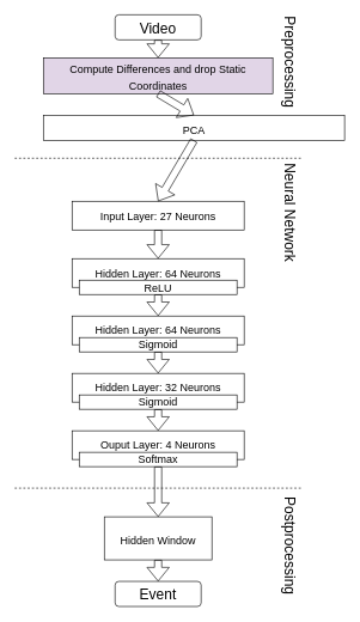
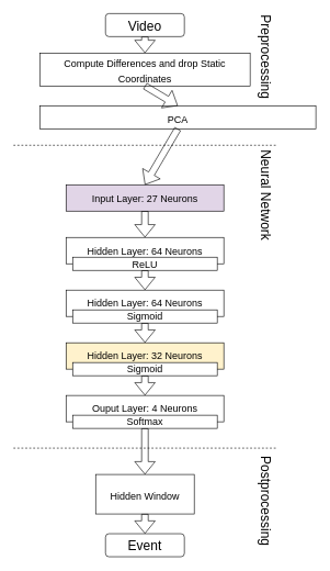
  <mxCell id="0" />
  <mxCell id="1" parent="0" />
  <mxCell id="2" value="&lt;font style=&quot;font-size: 15px&quot;&gt;Hidden Layer: 64 Neurons&lt;/font&gt;" style="rounded=0;whiteSpace=wrap;html=1;rotation=0;" vertex="1" parent="1"><mxGeometry x="100" y="360" width="240" height="40" as="geometry" /></mxCell>
- <mxCell id="3" value="&lt;font style=&quot;font-size: 15px&quot;&gt;Input Layer: 27 Neurons&lt;/font&gt;" style="rounded=0;whiteSpace=wrap;html=1;rotation=0;" vertex="1" parent="1"><mxGeometry x="100" y="280" width="240" height="40" as="geometry" /></mxCell>
+ <mxCell id="3" value="&lt;font style=&quot;font-size: 15px&quot;&gt;Input Layer: 27 Neurons&lt;/font&gt;" style="rounded=0;whiteSpace=wrap;html=1;rotation=0;fillColor=#e1d5e7;" vertex="1" parent="1"><mxGeometry x="100" y="280" width="240" height="40" as="geometry" /></mxCell>
  <mxCell id="4" value="&lt;font style=&quot;font-size: 15px&quot;&gt;Hidden Layer: 64 Neurons&lt;/font&gt;" style="rounded=0;whiteSpace=wrap;html=1;rotation=0;" vertex="1" parent="1"><mxGeometry x="100" y="440" width="240" height="40" as="geometry" /></mxCell>
- <mxCell id="5" value="&lt;font style=&quot;font-size: 15px&quot;&gt;Hidden Layer: 32 Neurons&lt;/font&gt;" style="rounded=0;whiteSpace=wrap;html=1;rotation=0;" vertex="1" parent="1"><mxGeometry x="100" y="520" width="240" height="40" as="geometry" /></mxCell>
+ <mxCell id="5" value="&lt;font style=&quot;font-size: 15px&quot;&gt;Hidden Layer: 32 Neurons&lt;/font&gt;" style="rounded=0;whiteSpace=wrap;html=1;rotation=0;fillColor=#fff2cc;" vertex="1" parent="1"><mxGeometry x="100" y="520" width="240" height="40" as="geometry" /></mxCell>
  <mxCell id="6" value="" style="endArrow=none;dashed=1;html=1;rounded=1;" edge="1" parent="1"><mxGeometry width="50" height="50" relative="1" as="geometry"><mxPoint x="20" y="220" as="sourcePoint" /><mxPoint x="420" y="220" as="targetPoint" /></mxGeometry></mxCell>
  <mxCell id="7" value="&lt;font style=&quot;font-size: 15px&quot;&gt;Ouput Layer: 4 Neurons&lt;/font&gt;" style="rounded=0;whiteSpace=wrap;html=1;rotation=0;" vertex="1" parent="1"><mxGeometry x="100" y="600" width="240" height="40" as="geometry" /></mxCell>
  <mxCell id="8" value="&lt;font style=&quot;font-size: 15px&quot;&gt;ReLU&lt;/font&gt;" style="rounded=0;whiteSpace=wrap;html=1;" vertex="1" parent="1"><mxGeometry x="110" y="390" width="220" height="20" as="geometry" /></mxCell>
  <mxCell id="9" value="&lt;font style=&quot;font-size: 15px&quot;&gt;Sigmoid&lt;/font&gt;" style="rounded=0;whiteSpace=wrap;html=1;" vertex="1" parent="1"><mxGeometry x="110" y="470" width="220" height="20" as="geometry" /></mxCell>
  <mxCell id="10" value="&lt;font style=&quot;font-size: 15px&quot;&gt;Sigmoid&lt;/font&gt;" style="rounded=0;whiteSpace=wrap;html=1;" vertex="1" parent="1"><mxGeometry x="110" y="550" width="220" height="20" as="geometry" /></mxCell>
  <mxCell id="11" value="&lt;font style=&quot;font-size: 15px&quot;&gt;Softmax&lt;/font&gt;" style="rounded=0;whiteSpace=wrap;html=1;" vertex="1" parent="1"><mxGeometry x="110" y="630" width="220" height="20" as="geometry" /></mxCell>
  <mxCell id="12" value="&lt;div align=&quot;left&quot;&gt;&lt;font style=&quot;font-size: 20px&quot;&gt;Neural Network&lt;/font&gt;&lt;/div&gt;" style="text;html=1;strokeColor=none;fillColor=none;align=left;verticalAlign=middle;whiteSpace=wrap;rounded=0;rotation=90;" vertex="1" parent="1"><mxGeometry x="330" y="285" width="150" height="30" as="geometry" /></mxCell>
  <mxCell id="13" value="&lt;div align=&quot;left&quot;&gt;&lt;font style=&quot;font-size: 20px&quot;&gt;Preprocessing&lt;/font&gt;&lt;/div&gt;" style="text;html=1;strokeColor=none;fillColor=none;align=left;verticalAlign=middle;whiteSpace=wrap;rounded=0;rotation=90;" vertex="1" parent="1"><mxGeometry x="330" y="80" width="150" height="30" as="geometry" /></mxCell>
  <mxCell id="14" value="" style="shape=flexArrow;endArrow=classic;html=1;rounded=1;fontSize=20;entryX=0.5;entryY=0;entryDx=0;entryDy=0;exitX=0.5;exitY=1;exitDx=0;exitDy=0;" edge="1" parent="1" source="3" target="2"><mxGeometry width="50" height="50" relative="1" as="geometry"><mxPoint x="340" y="385" as="sourcePoint" /><mxPoint x="390" y="335" as="targetPoint" /></mxGeometry></mxCell>
  <mxCell id="15" value="" style="shape=flexArrow;endArrow=classic;html=1;rounded=1;fontSize=20;exitX=0.5;exitY=1;exitDx=0;exitDy=0;" edge="1" parent="1" source="8" target="4"><mxGeometry width="50" height="50" relative="1" as="geometry"><mxPoint x="440" y="430" as="sourcePoint" /><mxPoint x="440" y="470" as="targetPoint" /></mxGeometry></mxCell>
  <mxCell id="16" value="" style="shape=flexArrow;endArrow=classic;html=1;rounded=1;fontSize=20;exitX=0.5;exitY=1;exitDx=0;exitDy=0;entryX=0.5;entryY=0;entryDx=0;entryDy=0;" edge="1" parent="1" source="9" target="5"><mxGeometry width="50" height="50" relative="1" as="geometry"><mxPoint x="230" y="420" as="sourcePoint" /><mxPoint x="230" y="450" as="targetPoint" /></mxGeometry></mxCell>
  <mxCell id="17" value="" style="shape=flexArrow;endArrow=classic;html=1;rounded=1;fontSize=20;exitX=0.5;exitY=1;exitDx=0;exitDy=0;entryX=0.5;entryY=0;entryDx=0;entryDy=0;" edge="1" parent="1" source="10" target="7"><mxGeometry width="50" height="50" relative="1" as="geometry"><mxPoint x="300" y="575" as="sourcePoint" /><mxPoint x="470" y="605" as="targetPoint" /></mxGeometry></mxCell>
  <mxCell id="18" value="Video" style="rounded=1;whiteSpace=wrap;html=1;fontSize=20;" vertex="1" parent="1"><mxGeometry x="160" width="120" height="35" as="geometry" y="20" /></mxCell>
- <mxCell id="19" value="&lt;font style=&quot;font-size: 15px&quot;&gt;Compute Differences and drop Static Coordinates&lt;/font&gt;" style="rounded=0;whiteSpace=wrap;html=1;fontSize=20;fillColor=#e1d5e7;" vertex="1" parent="1"><mxGeometry x="60" y="80" width="320" height="50" as="geometry" /></mxCell>
+ <mxCell id="19" value="&lt;font style=&quot;font-size: 15px&quot;&gt;Compute Differences and drop Static Coordinates&lt;/font&gt;" style="rounded=0;whiteSpace=wrap;html=1;fontSize=20;" vertex="1" parent="1"><mxGeometry x="60" y="80" width="320" height="50" as="geometry" /></mxCell>
  <mxCell id="20" value="" style="shape=flexArrow;endArrow=classic;html=1;rounded=1;fontSize=20;exitX=0.5;exitY=1;exitDx=0;exitDy=0;entryX=0.5;entryY=0;entryDx=0;entryDy=0;" edge="1" parent="1" source="18" target="19"><mxGeometry width="50" height="50" relative="1" as="geometry"><mxPoint x="230" y="285" as="sourcePoint" /><mxPoint x="220" y="70" as="targetPoint" /></mxGeometry></mxCell>
  <mxCell id="21" value="&lt;font style=&quot;font-size: 15px&quot;&gt;PCA&lt;/font&gt;" style="rounded=0;whiteSpace=wrap;html=1;fontSize=20;" vertex="1" parent="1"><mxGeometry x="60" y="160" width="420" height="35" as="geometry" /></mxCell>
  <mxCell id="22" value="" style="shape=flexArrow;endArrow=classic;html=1;rounded=1;fontSize=20;exitX=0.5;exitY=1;exitDx=0;exitDy=0;entryX=0.5;entryY=0;entryDx=0;entryDy=0;" edge="1" parent="1" source="19" target="21"><mxGeometry width="50" height="50" relative="1" as="geometry"><mxPoint x="230" y="65" as="sourcePoint" /><mxPoint x="230" y="90" as="targetPoint" /></mxGeometry></mxCell>
  <mxCell id="23" value="" style="shape=flexArrow;endArrow=classic;html=1;rounded=1;fontSize=20;exitX=0.5;exitY=1;exitDx=0;exitDy=0;entryX=0.5;entryY=0;entryDx=0;entryDy=0;" edge="1" parent="1" source="21" target="3"><mxGeometry width="50" height="50" relative="1" as="geometry"><mxPoint x="230" y="140" as="sourcePoint" /><mxPoint x="230" y="170" as="targetPoint" /></mxGeometry></mxCell>
  <mxCell id="24" value="" style="endArrow=none;dashed=1;html=1;rounded=1;" edge="1" parent="1"><mxGeometry width="50" height="50" relative="1" as="geometry"><mxPoint x="20" y="680" as="sourcePoint" /><mxPoint x="420" y="680" as="targetPoint" /></mxGeometry></mxCell>
  <mxCell id="25" value="&lt;font style=&quot;font-size: 20px&quot;&gt;Postprocessing&lt;/font&gt;" style="text;html=1;strokeColor=none;fillColor=none;align=left;verticalAlign=middle;whiteSpace=wrap;rounded=0;rotation=90;" vertex="1" parent="1"><mxGeometry x="330" y="750" width="150" height="30" as="geometry" /></mxCell>
  <mxCell id="26" value="&lt;font style=&quot;font-size: 15px&quot;&gt;Hidden&lt;/font&gt;&lt;font style=&quot;font-size: 15px&quot;&gt; &lt;font style=&quot;font-size: 15px&quot;&gt;Window&lt;/font&gt;&lt;/font&gt;" style="rounded=0;whiteSpace=wrap;html=1;fontSize=20;" vertex="1" parent="1"><mxGeometry x="145" y="720" width="150" height="60" as="geometry" /></mxCell>
  <mxCell id="27" value="&lt;div&gt;Event&lt;/div&gt;" style="rounded=1;whiteSpace=wrap;html=1;fontSize=20;" vertex="1" parent="1"><mxGeometry x="160" y="810" width="120" height="35" as="geometry" /></mxCell>
  <mxCell id="28" value="" style="shape=flexArrow;endArrow=classic;html=1;rounded=1;fontSize=20;exitX=0.5;exitY=1;exitDx=0;exitDy=0;entryX=0.5;entryY=0;entryDx=0;entryDy=0;" edge="1" parent="1" source="11" target="26"><mxGeometry width="50" height="50" relative="1" as="geometry"><mxPoint x="230" y="580" as="sourcePoint" /><mxPoint x="230" y="610" as="targetPoint" /></mxGeometry></mxCell>
  <mxCell id="29" value="" style="shape=flexArrow;endArrow=classic;html=1;rounded=1;fontSize=20;exitX=0.5;exitY=1;exitDx=0;exitDy=0;entryX=0.5;entryY=0;entryDx=0;entryDy=0;" edge="1" parent="1" source="26" target="27"><mxGeometry width="50" height="50" relative="1" as="geometry"><mxPoint x="240" y="590" as="sourcePoint" /><mxPoint x="240" y="620" as="targetPoint" /></mxGeometry></mxCell>
